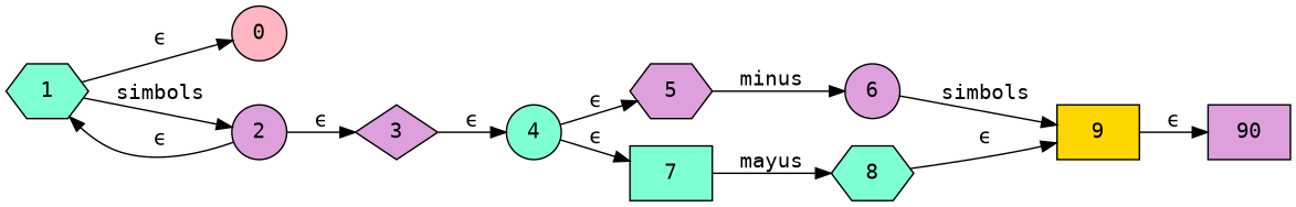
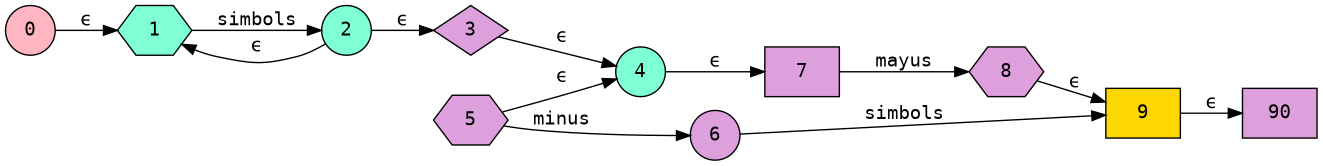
  digraph {
    fontname="DejaVu Sans Mono"
    rankdir=LR
    node [fillcolor=aquamarine fontname="DejaVu Sans Mono" shape=circle style=filled]
    edge [fontname="DejaVu Sans Mono"]
    0 [fillcolor=lightpink]
    1 [shape=hexagon]
-   2 [fillcolor=plum]
+   2
    3 [fillcolor=plum shape=diamond]
    4
    5 [fillcolor=plum shape=hexagon]
-   7 [shape=box]
+   7 [fillcolor=plum shape=box]
    6 [fillcolor=plum]
-   8 [shape=hexagon]
+   8 [fillcolor=plum shape=hexagon]
    9 [fillcolor=gold shape=box]
    n11 [fillcolor=plum label=90 shape=box]
-   1 -> 0 [label="ϵ"]
+   0 -> 1 [label="ϵ"]
    1 -> 2 [label=simbols]
    2 -> 1 [label="ϵ"]
    2 -> 3 [label="ϵ"]
    3 -> 4 [label="ϵ"]
-   4 -> 5 [label="ϵ"]
+   5 -> 4 [label="ϵ"]
    4 -> 7 [label="ϵ"]
    5 -> 6 [label=minus]
    7 -> 8 [label=mayus]
    6 -> 9 [label=simbols]
    8 -> 9 [label="ϵ"]
    9 -> n11 [label="ϵ"]
  }
